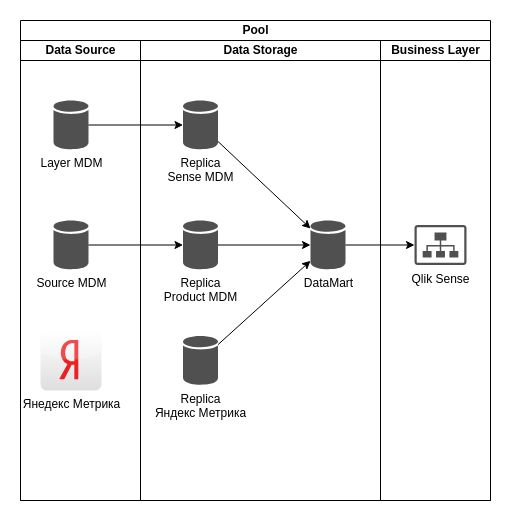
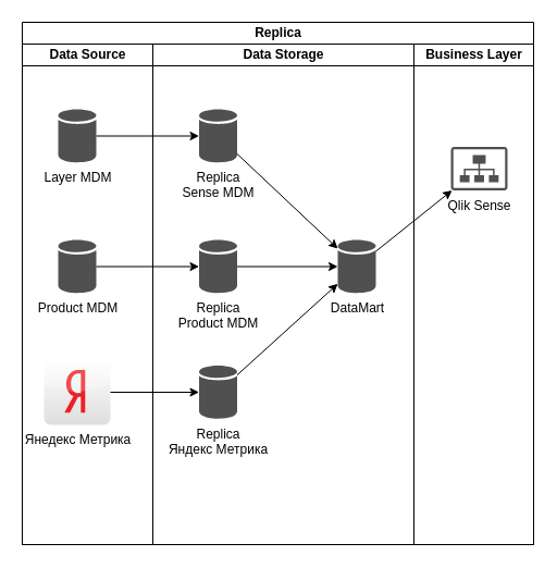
  <mxCell id="0" />
  <mxCell id="1" parent="0" />
- <mxCell id="2" value="Pool" style="swimlane;html=1;childLayout=stackLayout;resizeParent=1;resizeParentMax=0;startSize=20;" vertex="1" parent="1"><mxGeometry x="20" y="20" width="470" height="480" as="geometry" /></mxCell>
+ <mxCell id="2" value="Replica" style="swimlane;html=1;childLayout=stackLayout;resizeParent=1;resizeParentMax=0;startSize=20;" vertex="1" parent="1"><mxGeometry x="20" y="20" width="470" height="480" as="geometry" /></mxCell>
  <mxCell id="3" value="Data Source" style="swimlane;html=1;startSize=20;" vertex="1" parent="2"><mxGeometry y="20" width="120" height="460" as="geometry" /></mxCell>
  <mxCell id="4" value="Янедекс Метрика" style="dashed=0;outlineConnect=0;html=1;align=center;labelPosition=center;verticalLabelPosition=bottom;verticalAlign=top;shape=mxgraph.webicons.yandex;gradientColor=#DFDEDE" vertex="1" parent="3"><mxGeometry x="20" y="290" width="61" height="60" as="geometry" /></mxCell>
- <mxCell id="5" value="Source MDM" style="shadow=0;dashed=0;html=1;strokeColor=none;fillColor=#505050;labelPosition=center;verticalLabelPosition=bottom;verticalAlign=top;outlineConnect=0;align=center;shape=mxgraph.office.databases.database;" vertex="1" parent="3"><mxGeometry x="33" y="180" width="35" height="49" as="geometry" /></mxCell>
+ <mxCell id="5" value="Product MDM" style="shadow=0;dashed=0;html=1;strokeColor=none;fillColor=#505050;labelPosition=center;verticalLabelPosition=bottom;verticalAlign=top;outlineConnect=0;align=center;shape=mxgraph.office.databases.database;" vertex="1" parent="3"><mxGeometry x="33" y="180" width="35" height="49" as="geometry" /></mxCell>
  <mxCell id="6" value="Layer MDM" style="shadow=0;dashed=0;html=1;strokeColor=none;fillColor=#505050;labelPosition=center;verticalLabelPosition=bottom;verticalAlign=top;outlineConnect=0;align=center;shape=mxgraph.office.databases.database;" vertex="1" parent="3"><mxGeometry x="33" y="60" width="35" height="49" as="geometry" /></mxCell>
  <mxCell id="7" value="Data Storage" style="swimlane;html=1;startSize=20;" vertex="1" parent="2"><mxGeometry x="120" y="20" width="240" height="460" as="geometry"><mxRectangle x="120" y="20" width="30" height="540" as="alternateBounds" /></mxGeometry></mxCell>
  <mxCell id="8" value="Replica &lt;br&gt;Product MDM" style="shadow=0;dashed=0;html=1;strokeColor=none;fillColor=#505050;labelPosition=center;verticalLabelPosition=bottom;verticalAlign=top;outlineConnect=0;align=center;shape=mxgraph.office.databases.database;" vertex="1" parent="7"><mxGeometry x="42.5" y="180" width="35" height="49" as="geometry" /></mxCell>
  <mxCell id="9" value="Replica&lt;br&gt;Sense MDM" style="shadow=0;dashed=0;html=1;strokeColor=none;fillColor=#505050;labelPosition=center;verticalLabelPosition=bottom;verticalAlign=top;outlineConnect=0;align=center;shape=mxgraph.office.databases.database;" vertex="1" parent="7"><mxGeometry x="42.5" y="60" width="35" height="49" as="geometry" /></mxCell>
  <mxCell id="10" value="Replica &lt;br&gt;Яндекс Метрика" style="shadow=0;dashed=0;html=1;strokeColor=none;fillColor=#505050;labelPosition=center;verticalLabelPosition=bottom;verticalAlign=top;outlineConnect=0;align=center;shape=mxgraph.office.databases.database;" vertex="1" parent="7"><mxGeometry x="42.5" y="295.5" width="35" height="49" as="geometry" /></mxCell>
  <mxCell id="11" value="" style="endArrow=classic;html=1;" edge="1" parent="7" source="9" target="14"><mxGeometry width="50" height="50" relative="1" as="geometry"><mxPoint x="70" y="190" as="sourcePoint" /><mxPoint x="120" y="140" as="targetPoint" /></mxGeometry></mxCell>
  <mxCell id="12" value="" style="endArrow=classic;html=1;" edge="1" parent="7" source="10" target="14"><mxGeometry width="50" height="50" relative="1" as="geometry"><mxPoint x="160" y="400" as="sourcePoint" /><mxPoint x="210" y="350" as="targetPoint" /></mxGeometry></mxCell>
  <mxCell id="13" value="" style="endArrow=classic;html=1;" edge="1" parent="7" source="8" target="14"><mxGeometry width="50" height="50" relative="1" as="geometry"><mxPoint x="150" y="400" as="sourcePoint" /><mxPoint x="200" y="350" as="targetPoint" /></mxGeometry></mxCell>
  <mxCell id="14" value="DataMart" style="shadow=0;dashed=0;html=1;strokeColor=none;fillColor=#505050;labelPosition=center;verticalLabelPosition=bottom;verticalAlign=top;outlineConnect=0;align=center;shape=mxgraph.office.databases.database;" vertex="1" parent="7"><mxGeometry x="170" y="180" width="35" height="49" as="geometry" /></mxCell>
  <mxCell id="15" value="Business Layer" style="swimlane;html=1;startSize=20;" vertex="1" parent="2"><mxGeometry x="360" y="20" width="110" height="460" as="geometry" /></mxCell>
- <mxCell id="16" value="Qlik Sense" style="pointerEvents=1;shadow=0;dashed=0;html=1;strokeColor=none;fillColor=#505050;labelPosition=center;verticalLabelPosition=bottom;verticalAlign=top;outlineConnect=0;align=center;shape=mxgraph.office.sites.site_collection;" vertex="1" parent="15"><mxGeometry x="34" y="184.5" width="52" height="40" as="geometry" /></mxCell>
+ <mxCell id="16" value="Qlik Sense" style="pointerEvents=1;shadow=0;dashed=0;html=1;strokeColor=none;fillColor=#505050;labelPosition=center;verticalLabelPosition=bottom;verticalAlign=top;outlineConnect=0;align=center;shape=mxgraph.office.sites.site_collection;" vertex="1" parent="15"><mxGeometry x="34" y="94.5" width="52" height="40" as="geometry" /></mxCell>
  <mxCell id="17" value="" style="endArrow=classic;html=1;" edge="1" parent="2" source="6" target="9"><mxGeometry width="50" height="50" relative="1" as="geometry"><mxPoint x="290" y="160" as="sourcePoint" /><mxPoint x="160" y="110" as="targetPoint" /></mxGeometry></mxCell>
  <mxCell id="18" value="" style="endArrow=classic;html=1;" edge="1" parent="2" source="5" target="8"><mxGeometry width="50" height="50" relative="1" as="geometry"><mxPoint x="108" y="284.5" as="sourcePoint" /><mxPoint x="202.5" y="284.5" as="targetPoint" /><Array as="points" /></mxGeometry></mxCell>
+ <mxCell id="19" value="" style="endArrow=classic;html=1;" edge="1" parent="2" source="4" target="10"><mxGeometry width="50" height="50" relative="1" as="geometry"><mxPoint x="200" y="360" as="sourcePoint" /><mxPoint x="350" y="340" as="targetPoint" /></mxGeometry></mxCell>
  <mxCell id="20" value="" style="endArrow=classic;html=1;" edge="1" parent="2" source="14" target="16"><mxGeometry width="50" height="50" relative="1" as="geometry"><mxPoint x="420" y="300" as="sourcePoint" /><mxPoint x="470" y="250" as="targetPoint" /></mxGeometry></mxCell>
